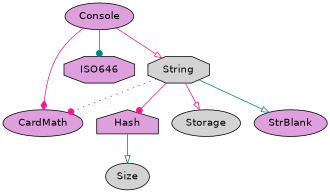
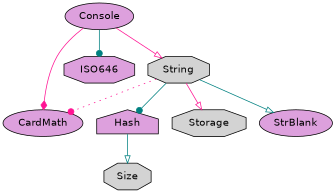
  digraph {
    node [fillcolor=plum fontname=helvetica shape=ellipse style=filled]
    edge [arrowhead=onormal color=deeppink style=solid]
    Console
    CardMath
    ISO646 [shape=octagon]
    String [fillcolor=lightgrey shape=octagon]
    Hash [shape=house]
-   Storage [fillcolor=lightgrey]
+   Storage [fillcolor=lightgrey shape=octagon]
    StrBlank
-   Size [fillcolor=lightgrey]
+   Size [fillcolor=lightgrey shape=octagon]
    Console -> CardMath [arrowhead=diamond]
    Console -> ISO646 [arrowhead=dot color=teal]
    Console -> String
    String -> CardMath [arrowhead=dot style=dotted]
-   String -> Hash [arrowhead=dot]
+   String -> Hash [arrowhead=dot color=teal]
    String -> Storage
    String -> StrBlank [color=teal]
    Hash -> Size [color=teal]
  }
